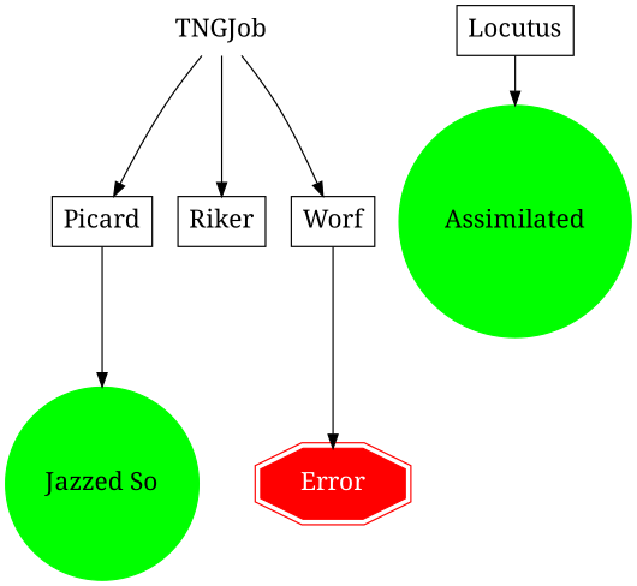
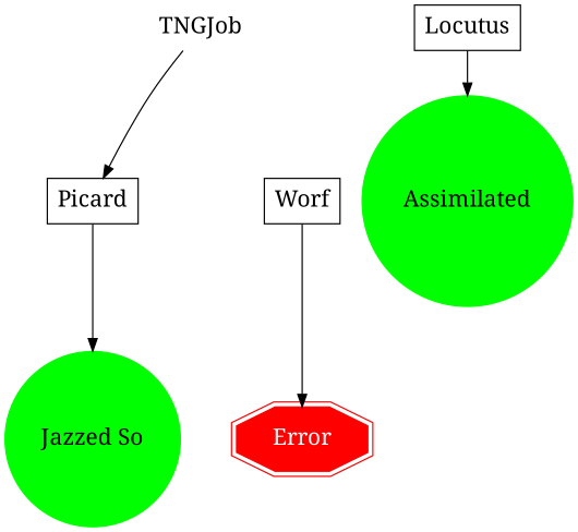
  digraph {
    compound=true
    fontname="Noto Serif"
    nodesep=0.25
    rankdir=TB
    node [font=baskerville fontname="Noto Serif" fontsize="18pt" shape=rectangle]
    edge [font=baskerville fontname="Noto Serif" fontsize="14pt"]
    TNGJob [shape=none]
    Picard
-   Riker
    Worf
    n5 [color=green fontcolor=black label="Jazzed So" shape=circle style=filled]
    Error [color=red fontcolor=white shape=doubleoctagon style=filled]
    n7 [color=green fontcolor=black label=Assimilated shape=circle style=filled]
    Locutus
    TNGJob -> Picard
-   TNGJob -> Riker
-   TNGJob -> Worf
    Picard -> n5
    Worf -> Error
    Locutus -> n7
  }
